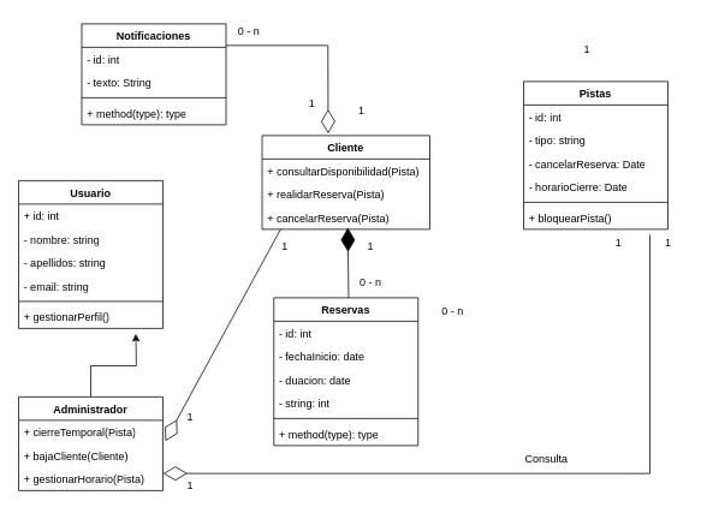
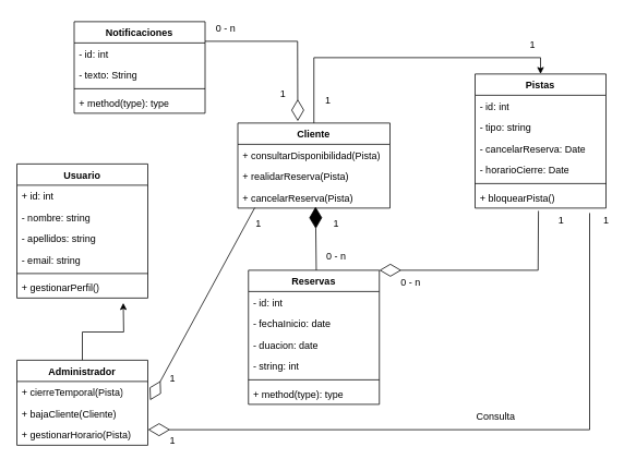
  <mxCell id="0" />
  <mxCell id="1" parent="0" />
  <mxCell id="2" value="Usuario" style="swimlane;fontStyle=1;align=center;verticalAlign=top;childLayout=stackLayout;horizontal=1;startSize=26;horizontalStack=0;resizeParent=1;resizeParentMax=0;resizeLast=0;collapsible=1;marginBottom=0;whiteSpace=wrap;html=1;" vertex="1" parent="1"><mxGeometry x="20" y="200" width="160" height="164" as="geometry" /></mxCell>
  <mxCell id="3" value="+ id: int&lt;div&gt;&lt;br&gt;&lt;/div&gt;" style="text;strokeColor=none;fillColor=none;align=left;verticalAlign=top;spacingLeft=4;spacingRight=4;overflow=hidden;rotatable=0;points=[[0,0.5],[1,0.5]];portConstraint=eastwest;whiteSpace=wrap;html=1;" vertex="1" parent="2"><mxGeometry y="26" width="160" height="26" as="geometry" /></mxCell>
  <mxCell id="4" value="- nombre: string" style="text;strokeColor=none;fillColor=none;align=left;verticalAlign=top;spacingLeft=4;spacingRight=4;overflow=hidden;rotatable=0;points=[[0,0.5],[1,0.5]];portConstraint=eastwest;whiteSpace=wrap;html=1;" vertex="1" parent="2"><mxGeometry y="52" width="160" height="26" as="geometry" /></mxCell>
  <mxCell id="5" value="- apellidos: string" style="text;strokeColor=none;fillColor=none;align=left;verticalAlign=top;spacingLeft=4;spacingRight=4;overflow=hidden;rotatable=0;points=[[0,0.5],[1,0.5]];portConstraint=eastwest;whiteSpace=wrap;html=1;" vertex="1" parent="2"><mxGeometry y="78" width="160" height="26" as="geometry" /></mxCell>
  <mxCell id="6" value="- email: string" style="text;strokeColor=none;fillColor=none;align=left;verticalAlign=top;spacingLeft=4;spacingRight=4;overflow=hidden;rotatable=0;points=[[0,0.5],[1,0.5]];portConstraint=eastwest;whiteSpace=wrap;html=1;" vertex="1" parent="2"><mxGeometry y="104" width="160" height="26" as="geometry" /></mxCell>
  <mxCell id="7" value="" style="line;strokeWidth=1;fillColor=none;align=left;verticalAlign=middle;spacingTop=-1;spacingLeft=3;spacingRight=3;rotatable=0;labelPosition=right;points=[];portConstraint=eastwest;strokeColor=inherit;" vertex="1" parent="2"><mxGeometry y="130" width="160" height="8" as="geometry" /></mxCell>
  <mxCell id="8" value="+ gestionarPerfil()" style="text;strokeColor=none;fillColor=none;align=left;verticalAlign=top;spacingLeft=4;spacingRight=4;overflow=hidden;rotatable=0;points=[[0,0.5],[1,0.5]];portConstraint=eastwest;whiteSpace=wrap;html=1;" vertex="1" parent="2"><mxGeometry y="138" width="160" height="26" as="geometry" /></mxCell>
  <mxCell id="9" value="" style="edgeStyle=orthogonalEdgeStyle;rounded=0;orthogonalLoop=1;jettySize=auto;html=1;" edge="1" parent="1" source="10"><mxGeometry relative="1" as="geometry"><mxPoint x="150" y="370" as="targetPoint" /></mxGeometry></mxCell>
  <mxCell id="10" value="Administrador" style="swimlane;fontStyle=1;align=center;verticalAlign=top;childLayout=stackLayout;horizontal=1;startSize=26;horizontalStack=0;resizeParent=1;resizeParentMax=0;resizeLast=0;collapsible=1;marginBottom=0;whiteSpace=wrap;html=1;" vertex="1" parent="1"><mxGeometry x="20" y="440" width="160" height="104" as="geometry" /></mxCell>
  <mxCell id="11" value="+ cierreTemporal(Pista)" style="text;strokeColor=none;fillColor=none;align=left;verticalAlign=top;spacingLeft=4;spacingRight=4;overflow=hidden;rotatable=0;points=[[0,0.5],[1,0.5]];portConstraint=eastwest;whiteSpace=wrap;html=1;" vertex="1" parent="10"><mxGeometry y="26" width="160" height="26" as="geometry" /></mxCell>
  <mxCell id="12" value="+ bajaCliente(Cliente)" style="text;strokeColor=none;fillColor=none;align=left;verticalAlign=top;spacingLeft=4;spacingRight=4;overflow=hidden;rotatable=0;points=[[0,0.5],[1,0.5]];portConstraint=eastwest;whiteSpace=wrap;html=1;" vertex="1" parent="10"><mxGeometry y="52" width="160" height="26" as="geometry" /></mxCell>
  <mxCell id="13" value="+ gestionarHorario(Pista)" style="text;strokeColor=none;fillColor=none;align=left;verticalAlign=top;spacingLeft=4;spacingRight=4;overflow=hidden;rotatable=0;points=[[0,0.5],[1,0.5]];portConstraint=eastwest;whiteSpace=wrap;html=1;" vertex="1" parent="10"><mxGeometry y="78" width="160" height="26" as="geometry" /></mxCell>
+ <mxCell id="14" style="edgeStyle=orthogonalEdgeStyle;rounded=0;orthogonalLoop=1;jettySize=auto;html=1;exitX=0.5;exitY=0;exitDx=0;exitDy=0;entryX=0.5;entryY=0;entryDx=0;entryDy=0;" edge="1" parent="1" source="15" target="19"><mxGeometry relative="1" as="geometry" /></mxCell>
  <mxCell id="15" value="Cliente" style="swimlane;fontStyle=1;align=center;verticalAlign=top;childLayout=stackLayout;horizontal=1;startSize=26;horizontalStack=0;resizeParent=1;resizeParentMax=0;resizeLast=0;collapsible=1;marginBottom=0;whiteSpace=wrap;html=1;" vertex="1" parent="1"><mxGeometry x="290" y="150" width="186" height="104" as="geometry" /></mxCell>
  <mxCell id="16" value="+ consultarDisponibilidad(Pista)" style="text;strokeColor=none;fillColor=none;align=left;verticalAlign=top;spacingLeft=4;spacingRight=4;overflow=hidden;rotatable=0;points=[[0,0.5],[1,0.5]];portConstraint=eastwest;whiteSpace=wrap;html=1;" vertex="1" parent="15"><mxGeometry y="26" width="186" height="26" as="geometry" /></mxCell>
  <mxCell id="17" value="+ realidarReserva(Pista)" style="text;strokeColor=none;fillColor=none;align=left;verticalAlign=top;spacingLeft=4;spacingRight=4;overflow=hidden;rotatable=0;points=[[0,0.5],[1,0.5]];portConstraint=eastwest;whiteSpace=wrap;html=1;" vertex="1" parent="15"><mxGeometry y="52" width="186" height="26" as="geometry" /></mxCell>
  <mxCell id="18" value="+ cancelarReserva(Pista)" style="text;strokeColor=none;fillColor=none;align=left;verticalAlign=top;spacingLeft=4;spacingRight=4;overflow=hidden;rotatable=0;points=[[0,0.5],[1,0.5]];portConstraint=eastwest;whiteSpace=wrap;html=1;" vertex="1" parent="15"><mxGeometry y="78" width="186" height="26" as="geometry" /></mxCell>
  <mxCell id="19" value="Pistas" style="swimlane;fontStyle=1;align=center;verticalAlign=top;childLayout=stackLayout;horizontal=1;startSize=26;horizontalStack=0;resizeParent=1;resizeParentMax=0;resizeLast=0;collapsible=1;marginBottom=0;whiteSpace=wrap;html=1;" vertex="1" parent="1"><mxGeometry x="580" y="90" width="160" height="164" as="geometry" /></mxCell>
  <mxCell id="20" value="- id: int" style="text;strokeColor=none;fillColor=none;align=left;verticalAlign=top;spacingLeft=4;spacingRight=4;overflow=hidden;rotatable=0;points=[[0,0.5],[1,0.5]];portConstraint=eastwest;whiteSpace=wrap;html=1;" vertex="1" parent="19"><mxGeometry y="26" width="160" height="26" as="geometry" /></mxCell>
  <mxCell id="21" value="- tipo: string" style="text;strokeColor=none;fillColor=none;align=left;verticalAlign=top;spacingLeft=4;spacingRight=4;overflow=hidden;rotatable=0;points=[[0,0.5],[1,0.5]];portConstraint=eastwest;whiteSpace=wrap;html=1;" vertex="1" parent="19"><mxGeometry y="52" width="160" height="26" as="geometry" /></mxCell>
  <mxCell id="22" value="- cancelarReserva: Date" style="text;strokeColor=none;fillColor=none;align=left;verticalAlign=top;spacingLeft=4;spacingRight=4;overflow=hidden;rotatable=0;points=[[0,0.5],[1,0.5]];portConstraint=eastwest;whiteSpace=wrap;html=1;" vertex="1" parent="19"><mxGeometry y="78" width="160" height="26" as="geometry" /></mxCell>
  <mxCell id="23" value="- horarioCierre: Date" style="text;strokeColor=none;fillColor=none;align=left;verticalAlign=top;spacingLeft=4;spacingRight=4;overflow=hidden;rotatable=0;points=[[0,0.5],[1,0.5]];portConstraint=eastwest;whiteSpace=wrap;html=1;" vertex="1" parent="19"><mxGeometry y="104" width="160" height="26" as="geometry" /></mxCell>
  <mxCell id="24" value="" style="line;strokeWidth=1;fillColor=none;align=left;verticalAlign=middle;spacingTop=-1;spacingLeft=3;spacingRight=3;rotatable=0;labelPosition=right;points=[];portConstraint=eastwest;strokeColor=inherit;" vertex="1" parent="19"><mxGeometry y="130" width="160" height="8" as="geometry" /></mxCell>
  <mxCell id="25" value="+ bloquearPista()" style="text;strokeColor=none;fillColor=none;align=left;verticalAlign=top;spacingLeft=4;spacingRight=4;overflow=hidden;rotatable=0;points=[[0,0.5],[1,0.5]];portConstraint=eastwest;whiteSpace=wrap;html=1;" vertex="1" parent="19"><mxGeometry y="138" width="160" height="26" as="geometry" /></mxCell>
  <mxCell id="26" value="Reservas" style="swimlane;fontStyle=1;align=center;verticalAlign=top;childLayout=stackLayout;horizontal=1;startSize=26;horizontalStack=0;resizeParent=1;resizeParentMax=0;resizeLast=0;collapsible=1;marginBottom=0;whiteSpace=wrap;html=1;" vertex="1" parent="1"><mxGeometry x="303" y="330" width="160" height="164" as="geometry" /></mxCell>
  <mxCell id="27" value="- id: int" style="text;strokeColor=none;fillColor=none;align=left;verticalAlign=top;spacingLeft=4;spacingRight=4;overflow=hidden;rotatable=0;points=[[0,0.5],[1,0.5]];portConstraint=eastwest;whiteSpace=wrap;html=1;" vertex="1" parent="26"><mxGeometry y="26" width="160" height="26" as="geometry" /></mxCell>
  <mxCell id="28" value="- fechaInicio: date" style="text;strokeColor=none;fillColor=none;align=left;verticalAlign=top;spacingLeft=4;spacingRight=4;overflow=hidden;rotatable=0;points=[[0,0.5],[1,0.5]];portConstraint=eastwest;whiteSpace=wrap;html=1;" vertex="1" parent="26"><mxGeometry y="52" width="160" height="26" as="geometry" /></mxCell>
  <mxCell id="29" value="- duacion: date" style="text;strokeColor=none;fillColor=none;align=left;verticalAlign=top;spacingLeft=4;spacingRight=4;overflow=hidden;rotatable=0;points=[[0,0.5],[1,0.5]];portConstraint=eastwest;whiteSpace=wrap;html=1;" vertex="1" parent="26"><mxGeometry y="78" width="160" height="26" as="geometry" /></mxCell>
  <mxCell id="30" value="- string: int" style="text;strokeColor=none;fillColor=none;align=left;verticalAlign=top;spacingLeft=4;spacingRight=4;overflow=hidden;rotatable=0;points=[[0,0.5],[1,0.5]];portConstraint=eastwest;whiteSpace=wrap;html=1;" vertex="1" parent="26"><mxGeometry y="104" width="160" height="26" as="geometry" /></mxCell>
  <mxCell id="31" value="" style="line;strokeWidth=1;fillColor=none;align=left;verticalAlign=middle;spacingTop=-1;spacingLeft=3;spacingRight=3;rotatable=0;labelPosition=right;points=[];portConstraint=eastwest;strokeColor=inherit;" vertex="1" parent="26"><mxGeometry y="130" width="160" height="8" as="geometry" /></mxCell>
  <mxCell id="32" value="+ method(type): type" style="text;strokeColor=none;fillColor=none;align=left;verticalAlign=top;spacingLeft=4;spacingRight=4;overflow=hidden;rotatable=0;points=[[0,0.5],[1,0.5]];portConstraint=eastwest;whiteSpace=wrap;html=1;" vertex="1" parent="26"><mxGeometry y="138" width="160" height="26" as="geometry" /></mxCell>
  <mxCell id="33" value="Notificaciones" style="swimlane;fontStyle=1;align=center;verticalAlign=top;childLayout=stackLayout;horizontal=1;startSize=26;horizontalStack=0;resizeParent=1;resizeParentMax=0;resizeLast=0;collapsible=1;marginBottom=0;whiteSpace=wrap;html=1;" vertex="1" parent="1"><mxGeometry x="90" y="26" width="160" height="112" as="geometry" /></mxCell>
  <mxCell id="34" value="- id: int&amp;nbsp;" style="text;strokeColor=none;fillColor=none;align=left;verticalAlign=top;spacingLeft=4;spacingRight=4;overflow=hidden;rotatable=0;points=[[0,0.5],[1,0.5]];portConstraint=eastwest;whiteSpace=wrap;html=1;" vertex="1" parent="33"><mxGeometry y="26" width="160" height="26" as="geometry" /></mxCell>
  <mxCell id="35" value="- texto: String" style="text;strokeColor=none;fillColor=none;align=left;verticalAlign=top;spacingLeft=4;spacingRight=4;overflow=hidden;rotatable=0;points=[[0,0.5],[1,0.5]];portConstraint=eastwest;whiteSpace=wrap;html=1;" vertex="1" parent="33"><mxGeometry y="52" width="160" height="26" as="geometry" /></mxCell>
  <mxCell id="36" value="" style="line;strokeWidth=1;fillColor=none;align=left;verticalAlign=middle;spacingTop=-1;spacingLeft=3;spacingRight=3;rotatable=0;labelPosition=right;points=[];portConstraint=eastwest;strokeColor=inherit;" vertex="1" parent="33"><mxGeometry y="78" width="160" height="8" as="geometry" /></mxCell>
  <mxCell id="37" value="+ method(type): type" style="text;strokeColor=none;fillColor=none;align=left;verticalAlign=top;spacingLeft=4;spacingRight=4;overflow=hidden;rotatable=0;points=[[0,0.5],[1,0.5]];portConstraint=eastwest;whiteSpace=wrap;html=1;" vertex="1" parent="33"><mxGeometry y="86" width="160" height="26" as="geometry" /></mxCell>
  <mxCell id="38" value="1" style="text;html=1;align=center;verticalAlign=middle;resizable=0;points=[];autosize=1;strokeColor=none;fillColor=none;" vertex="1" parent="1"><mxGeometry x="385" y="108" width="30" height="30" as="geometry" /></mxCell>
  <mxCell id="39" value="1" style="text;html=1;align=center;verticalAlign=middle;resizable=0;points=[];autosize=1;strokeColor=none;fillColor=none;" vertex="1" parent="1"><mxGeometry x="635" y="40" width="30" height="30" as="geometry" /></mxCell>
  <mxCell id="40" value="" style="endArrow=diamondThin;endFill=0;endSize=24;html=1;rounded=0;entryX=0.394;entryY=-0.022;entryDx=0;entryDy=0;entryPerimeter=0;" edge="1" parent="1" target="15"><mxGeometry width="160" relative="1" as="geometry"><mxPoint x="250" as="sourcePoint" y="50" /><mxPoint x="410" as="targetPoint" y="50" /><Array as="points"><mxPoint x="363" y="50" /></Array></mxGeometry></mxCell>
  <mxCell id="41" value="" style="endArrow=diamondThin;endFill=1;endSize=24;html=1;rounded=0;exitX=0.5;exitY=0;exitDx=0;exitDy=0;entryX=0.495;entryY=0.936;entryDx=0;entryDy=0;entryPerimeter=0;" edge="1" parent="1"><mxGeometry width="160" relative="1" as="geometry"><mxPoint x="385.93" y="330" as="sourcePoint" /><mxPoint x="385" y="252.336" as="targetPoint" /></mxGeometry></mxCell>
  <mxCell id="42" value="0 - n" style="text;html=1;align=center;verticalAlign=middle;resizable=0;points=[];autosize=1;strokeColor=none;fillColor=none;" vertex="1" parent="1"><mxGeometry x="385" y="298" width="50" height="30" as="geometry" /></mxCell>
  <mxCell id="43" value="1" style="text;html=1;align=center;verticalAlign=middle;resizable=0;points=[];autosize=1;strokeColor=none;fillColor=none;" vertex="1" parent="1"><mxGeometry x="395" y="258" width="30" height="30" as="geometry" /></mxCell>
  <mxCell id="44" value="0 - n" style="text;html=1;align=center;verticalAlign=middle;resizable=0;points=[];autosize=1;strokeColor=none;fillColor=none;" vertex="1" parent="1"><mxGeometry x="250" y="20" width="50" height="30" as="geometry" /></mxCell>
  <mxCell id="45" value="1" style="text;html=1;align=center;verticalAlign=middle;resizable=0;points=[];autosize=1;strokeColor=none;fillColor=none;" vertex="1" parent="1"><mxGeometry x="330" y="100" width="30" height="30" as="geometry" /></mxCell>
  <mxCell id="46" value="0 - n" style="text;html=1;align=center;verticalAlign=middle;resizable=0;points=[];autosize=1;strokeColor=none;fillColor=none;" vertex="1" parent="1"><mxGeometry x="476" y="330" width="50" height="30" as="geometry" /></mxCell>
  <mxCell id="47" value="1" style="text;html=1;align=center;verticalAlign=middle;resizable=0;points=[];autosize=1;strokeColor=none;fillColor=none;" vertex="1" parent="1"><mxGeometry x="670" y="254" width="30" height="30" as="geometry" /></mxCell>
+ <mxCell id="48" value="" style="endArrow=diamondThin;endFill=0;endSize=24;html=1;rounded=0;exitX=0.484;exitY=1.131;exitDx=0;exitDy=0;exitPerimeter=0;entryX=1;entryY=0;entryDx=0;entryDy=0;" edge="1" parent="1" source="25" target="26"><mxGeometry width="160" relative="1" as="geometry"><mxPoint x="630" y="290" as="sourcePoint" /><mxPoint x="790" y="290" as="targetPoint" /><Array as="points"><mxPoint x="657" y="330" /></Array></mxGeometry></mxCell>
  <mxCell id="49" value="" style="endArrow=diamondThin;endFill=0;endSize=24;html=1;rounded=0;exitX=0.111;exitY=0.987;exitDx=0;exitDy=0;exitPerimeter=0;entryX=1.017;entryY=0.885;entryDx=0;entryDy=0;entryPerimeter=0;" edge="1" parent="1" source="18" target="11"><mxGeometry width="160" relative="1" as="geometry"><mxPoint x="320" y="250" as="sourcePoint" /><mxPoint x="480" y="250" as="targetPoint" /></mxGeometry></mxCell>
  <mxCell id="50" value="1" style="text;html=1;align=center;verticalAlign=middle;resizable=0;points=[];autosize=1;strokeColor=none;fillColor=none;" vertex="1" parent="1"><mxGeometry x="195" y="448" width="30" height="30" as="geometry" /></mxCell>
  <mxCell id="51" value="1" style="text;html=1;align=center;verticalAlign=middle;resizable=0;points=[];autosize=1;strokeColor=none;fillColor=none;" vertex="1" parent="1"><mxGeometry x="300" y="258" width="30" height="30" as="geometry" /></mxCell>
  <mxCell id="52" value="" style="endArrow=diamondThin;endFill=0;endSize=24;html=1;rounded=0;entryX=1.002;entryY=0.269;entryDx=0;entryDy=0;entryPerimeter=0;" edge="1" parent="1" target="13"><mxGeometry width="160" relative="1" as="geometry"><mxPoint x="720" y="260" as="sourcePoint" /><mxPoint x="890" y="260" as="targetPoint" /><Array as="points"><mxPoint x="720" y="525" /></Array></mxGeometry></mxCell>
  <mxCell id="53" value="Consulta" style="text;html=1;align=center;verticalAlign=middle;resizable=0;points=[];autosize=1;strokeColor=none;fillColor=none;" vertex="1" parent="1"><mxGeometry x="570" y="494" width="70" height="30" as="geometry" /></mxCell>
  <mxCell id="54" value="1" style="text;html=1;align=center;verticalAlign=middle;resizable=0;points=[];autosize=1;strokeColor=none;fillColor=none;" vertex="1" parent="1"><mxGeometry x="195" y="524" width="30" height="30" as="geometry" /></mxCell>
  <mxCell id="55" value="1" style="text;html=1;align=center;verticalAlign=middle;resizable=0;points=[];autosize=1;strokeColor=none;fillColor=none;" vertex="1" parent="1"><mxGeometry x="725" y="254" width="30" height="30" as="geometry" /></mxCell>
